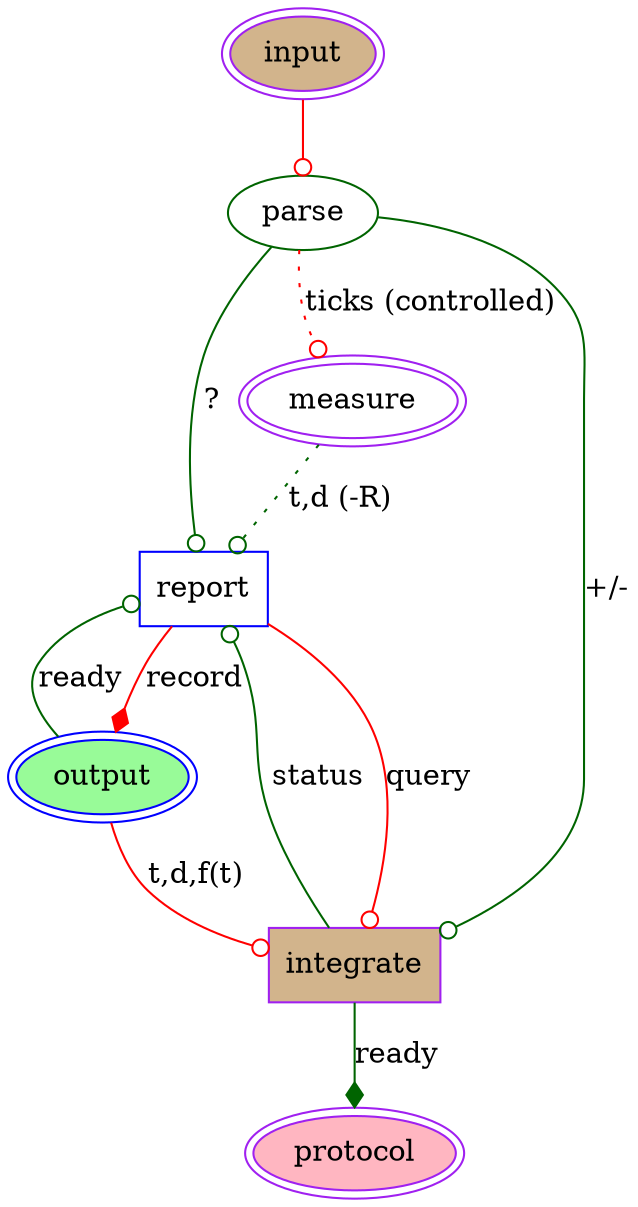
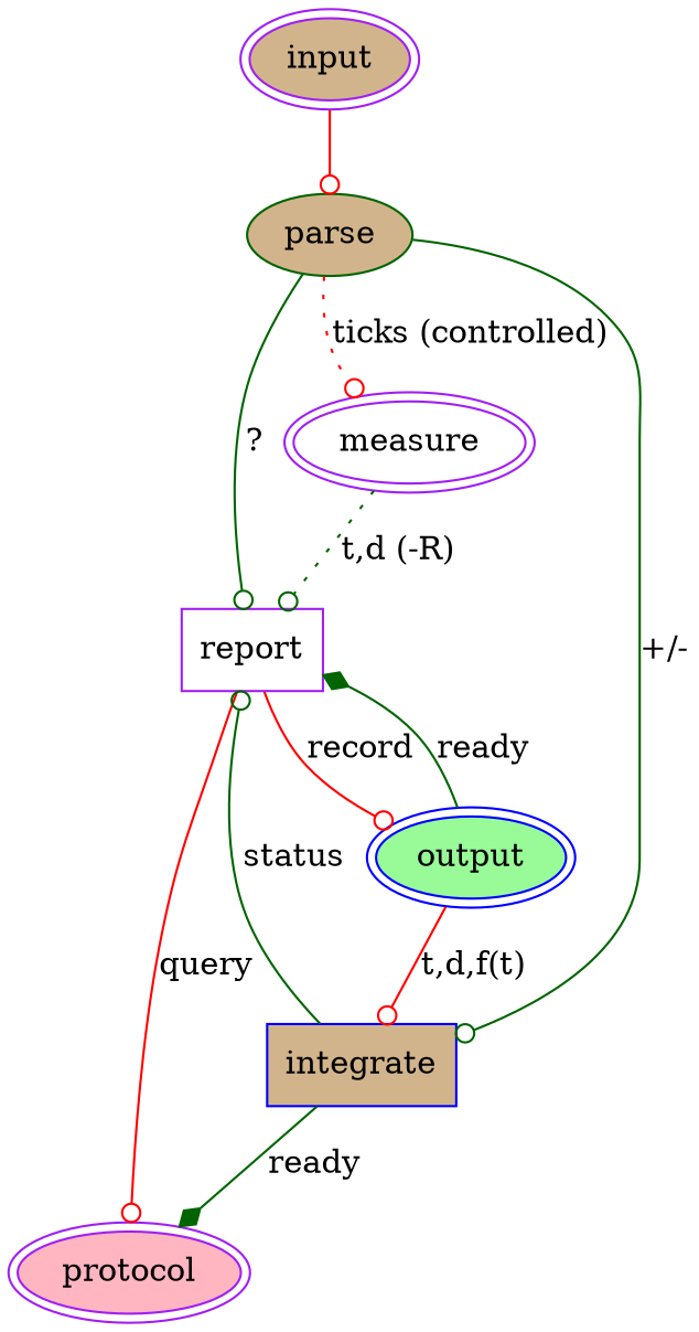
  digraph {
    node [color=purple fillcolor=tan style=filled peripheries=2]
    edge [arrowhead=odot color=darkgreen]
-   parse [color=darkgreen fillcolor=white peripheries=""]
+   parse [color=darkgreen peripheries=""]
    input
-   report [color=blue fillcolor=white shape=box peripheries=""]
-   integrate [shape=box peripheries=""]
+   report [fillcolor=white shape=box peripheries=""]
+   integrate [color=blue shape=box peripheries=""]
    measure [fillcolor=white]
    output [color=blue fillcolor=palegreen]
    protocol [fillcolor=lightpink]
    parse -> report [label="?"]
    parse -> integrate [label="+/-"]
    parse -> measure [color=red label="ticks (controlled)" style=dotted]
    input -> parse [color=red]
-   report -> integrate [color=red label=query]
-   report -> output [arrowhead=diamond color=red label=record]
+   report -> protocol [color=red label=query]
+   report -> output [color=red label=record]
    integrate -> report [label=status]
    integrate -> protocol [arrowhead=diamond label=ready]
    measure -> report [label="t,d (-R)" style=dotted]
-   output -> report [label=ready]
+   output -> report [arrowhead=diamond label=ready]
    output -> integrate [color=red label="t,d,f(t)"]
  }
